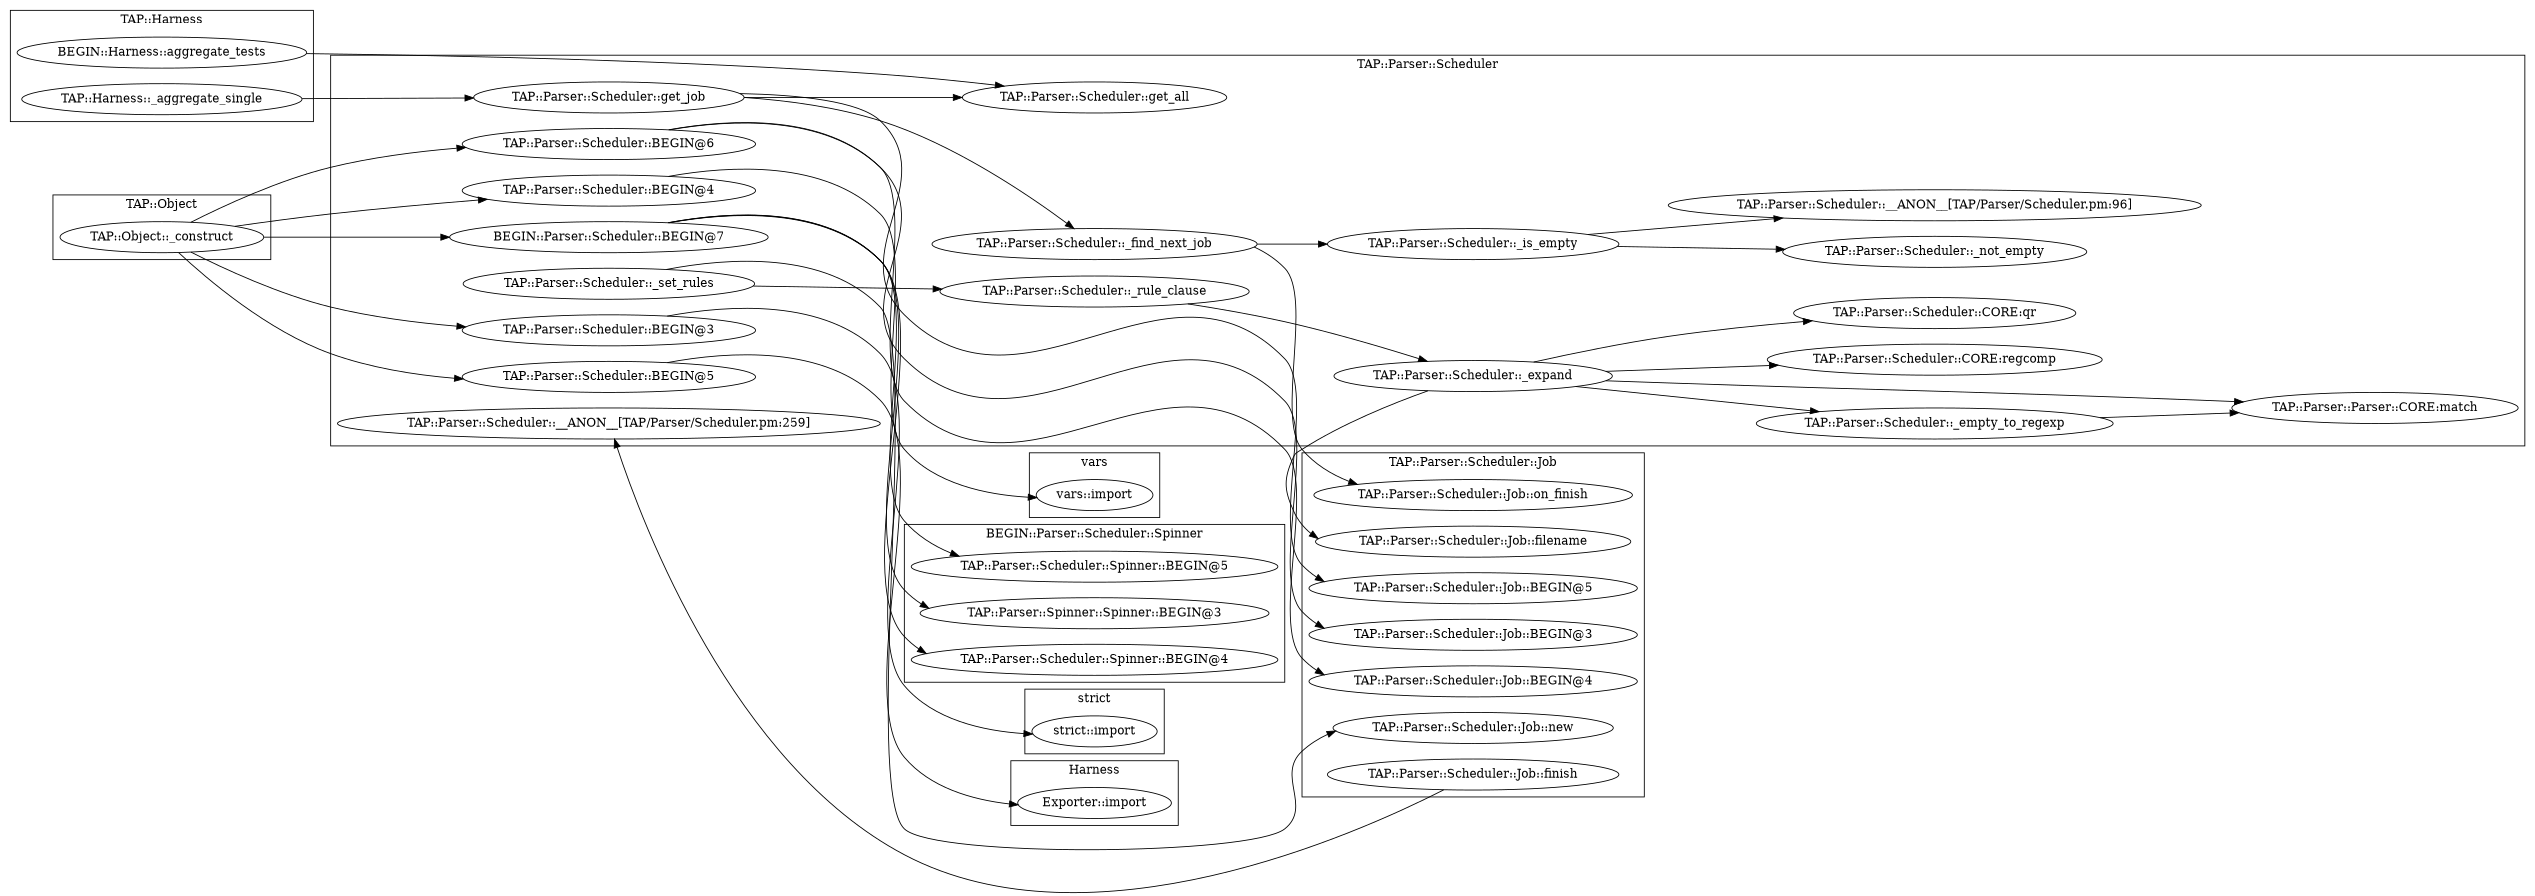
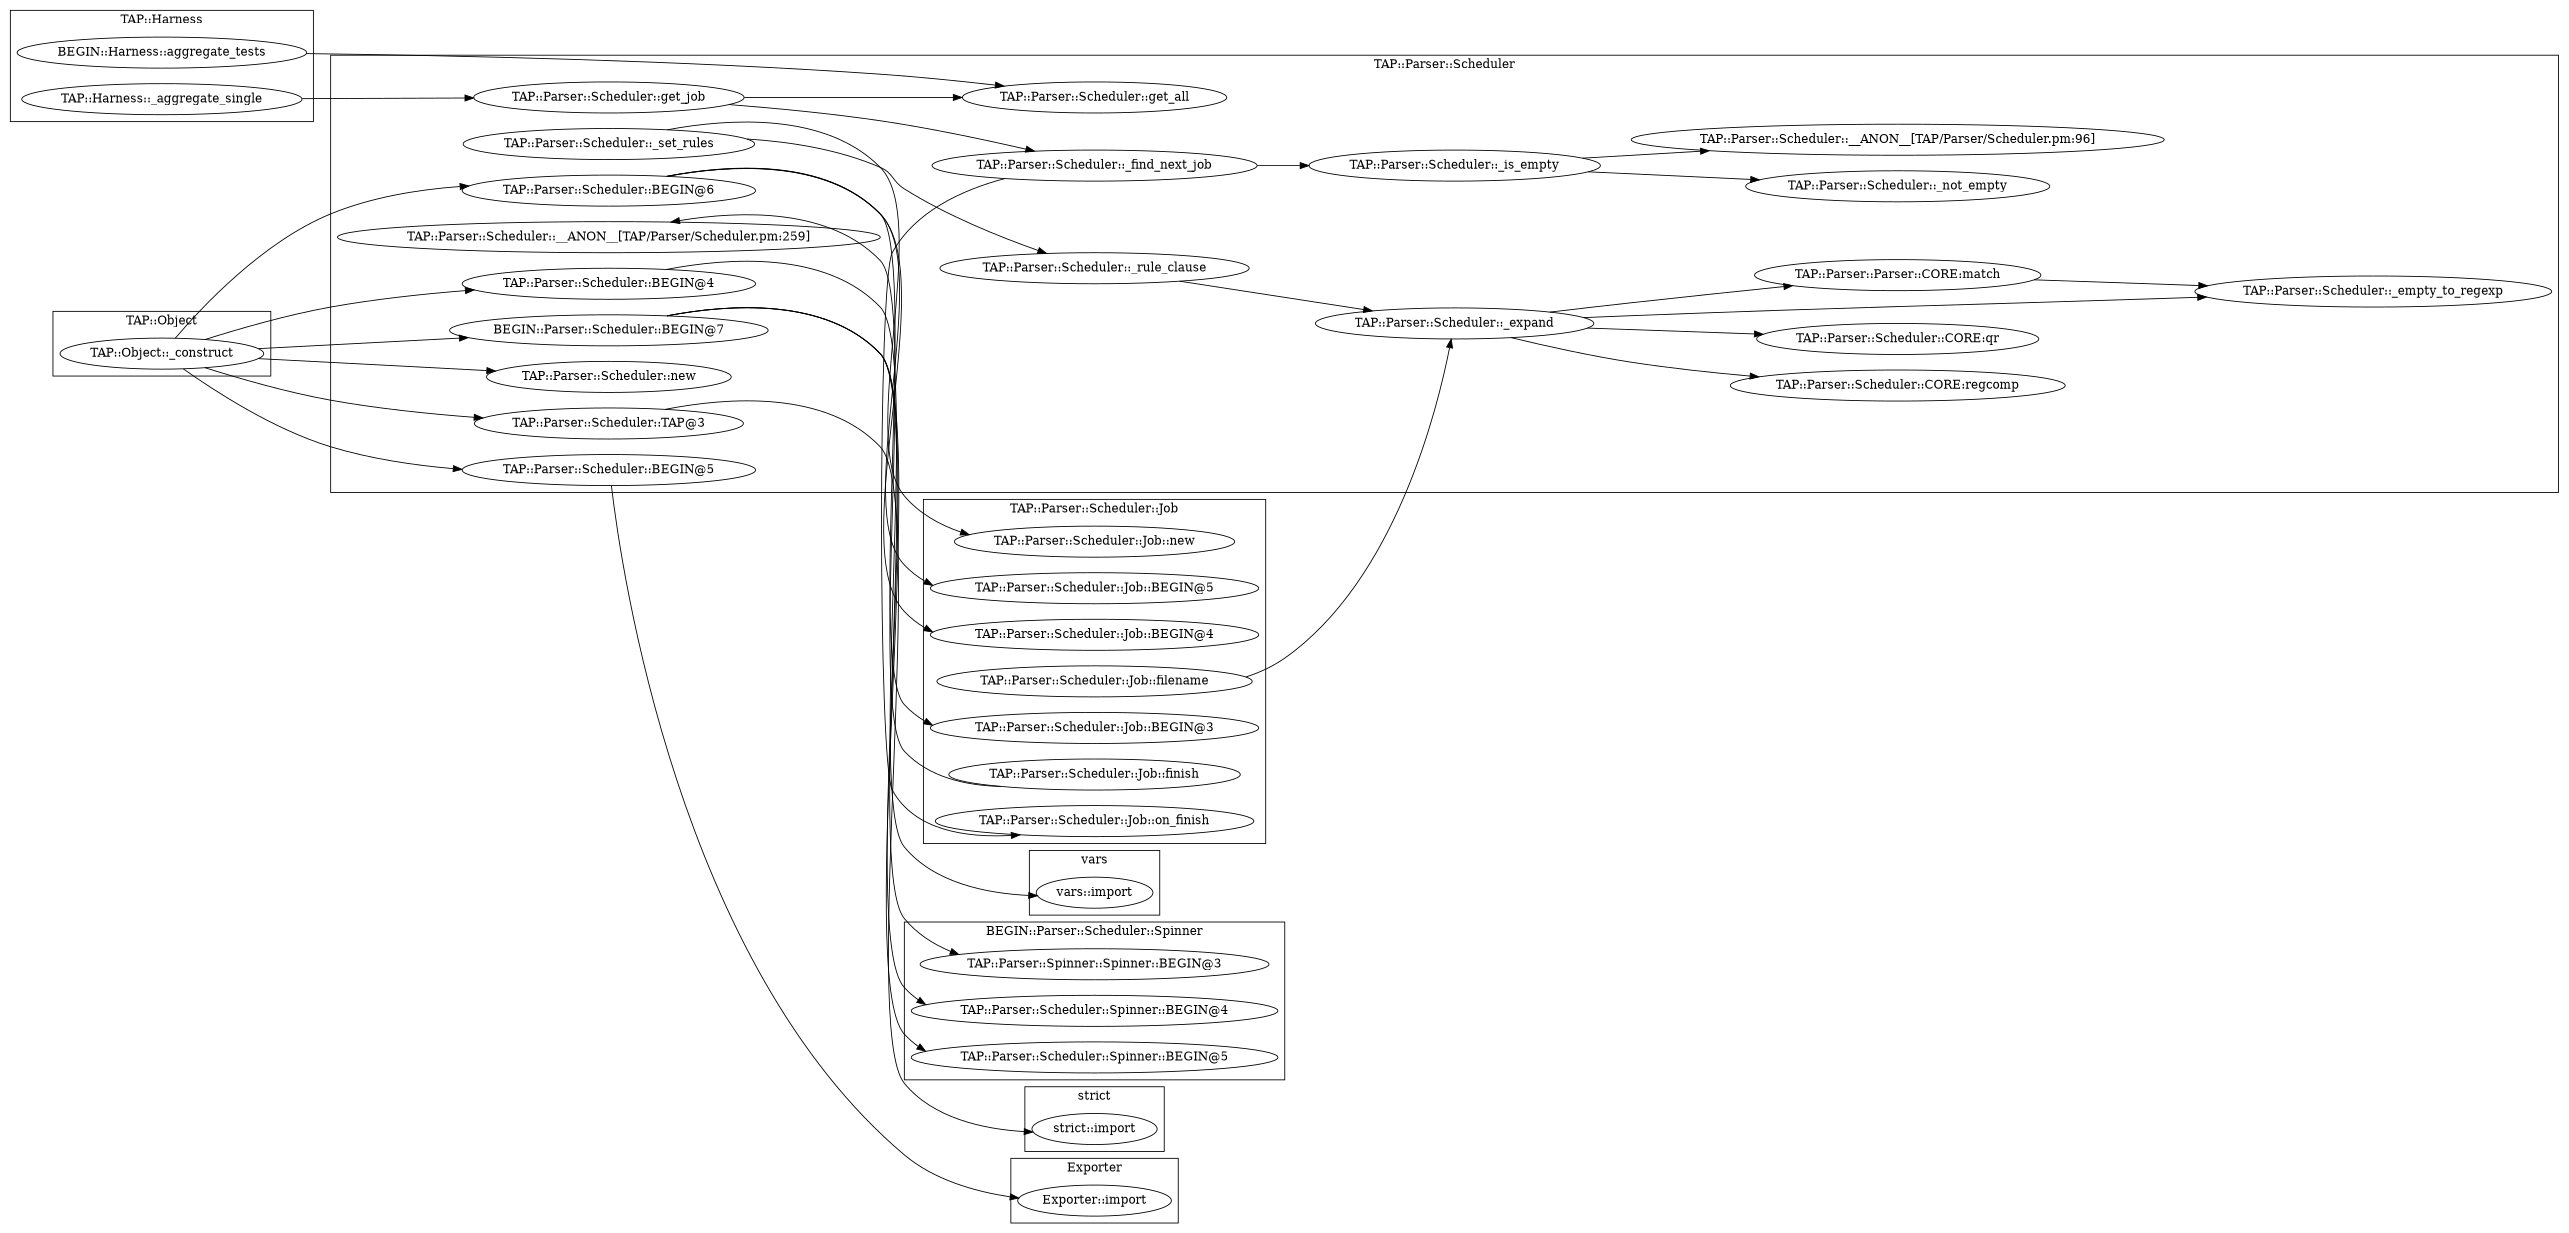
  digraph {
    rankdir=LR
    "TAP::Parser::Scheduler::get_job"
    "TAP::Parser::Scheduler::_not_empty"
    "TAP::Parser::Scheduler::_is_empty"
    n4 [label="TAP::Parser::Scheduler::_empty_to_regexp"]
    "TAP::Parser::Scheduler::get_all"
    "TAP::Parser::Scheduler::__ANON__[TAP/Parser/Scheduler.pm:96]"
    "TAP::Parser::Scheduler::BEGIN@6"
    "TAP::Parser::Scheduler::BEGIN@4"
+   "TAP::Parser::Scheduler::new"
    n10 [label="TAP::Parser::Parser::CORE:match"]
    "TAP::Parser::Scheduler::_find_next_job"
    "TAP::Parser::Scheduler::_expand"
    n13 [label="BEGIN::Parser::Scheduler::BEGIN@7"]
-   "TAP::Parser::Scheduler::BEGIN@3"
+   "TAP::Parser::Scheduler::BEGIN@3" [label="TAP::Parser::Scheduler::TAP@3"]
    "TAP::Parser::Scheduler::_rule_clause"
    "TAP::Parser::Scheduler::CORE:regcomp"
    "TAP::Parser::Scheduler::BEGIN@5"
    "TAP::Parser::Scheduler::CORE:qr"
    "TAP::Parser::Scheduler::__ANON__[TAP/Parser/Scheduler.pm:259]"
    "TAP::Parser::Scheduler::_set_rules"
    "vars::import"
    "strict::import"
    "TAP::Object::_construct"
    "Exporter::import"
    n25 [label="TAP::Parser::Spinner::Spinner::BEGIN@3"]
    "TAP::Parser::Scheduler::Spinner::BEGIN@4"
    "TAP::Parser::Scheduler::Spinner::BEGIN@5"
    "TAP::Parser::Scheduler::Job::finish"
    "TAP::Parser::Scheduler::Job::BEGIN@5"
    "TAP::Parser::Scheduler::Job::new"
    "TAP::Parser::Scheduler::Job::filename"
    "TAP::Parser::Scheduler::Job::BEGIN@3"
    "TAP::Parser::Scheduler::Job::on_finish"
    "TAP::Parser::Scheduler::Job::BEGIN@4"
    n35 [label="BEGIN::Harness::aggregate_tests"]
    "TAP::Harness::_aggregate_single"
    subgraph cluster_1 {
      label="TAP::Parser::Scheduler"
      "TAP::Parser::Scheduler::get_job"
      "TAP::Parser::Scheduler::_not_empty"
      "TAP::Parser::Scheduler::_is_empty"
      n4
      "TAP::Parser::Scheduler::get_all"
      "TAP::Parser::Scheduler::__ANON__[TAP/Parser/Scheduler.pm:96]"
      "TAP::Parser::Scheduler::BEGIN@6"
      "TAP::Parser::Scheduler::BEGIN@4"
+     "TAP::Parser::Scheduler::new"
      n10
      "TAP::Parser::Scheduler::_find_next_job"
      "TAP::Parser::Scheduler::_expand"
      n13
      "TAP::Parser::Scheduler::BEGIN@3"
      "TAP::Parser::Scheduler::_rule_clause"
      "TAP::Parser::Scheduler::CORE:regcomp"
      "TAP::Parser::Scheduler::BEGIN@5"
      "TAP::Parser::Scheduler::CORE:qr"
      "TAP::Parser::Scheduler::__ANON__[TAP/Parser/Scheduler.pm:259]"
      "TAP::Parser::Scheduler::_set_rules"
    }
    subgraph cluster_2 {
      label=vars
      "vars::import"
    }
    subgraph cluster_3 {
      label="strict"
      "strict::import"
    }
    subgraph cluster_4 {
      label="TAP::Object"
      "TAP::Object::_construct"
    }
    subgraph cluster_5 {
-     label=Harness
+     label=Exporter
      "Exporter::import"
    }
    subgraph cluster_6 {
      label="BEGIN::Parser::Scheduler::Spinner"
      n25
      "TAP::Parser::Scheduler::Spinner::BEGIN@4"
      "TAP::Parser::Scheduler::Spinner::BEGIN@5"
    }
    subgraph cluster_7 {
      label="TAP::Parser::Scheduler::Job"
      "TAP::Parser::Scheduler::Job::finish"
      "TAP::Parser::Scheduler::Job::BEGIN@5"
      "TAP::Parser::Scheduler::Job::new"
      "TAP::Parser::Scheduler::Job::filename"
      "TAP::Parser::Scheduler::Job::BEGIN@3"
      "TAP::Parser::Scheduler::Job::on_finish"
      "TAP::Parser::Scheduler::Job::BEGIN@4"
    }
    subgraph cluster_8 {
      label="TAP::Harness"
      n35
      "TAP::Harness::_aggregate_single"
    }
    "TAP::Parser::Scheduler::get_job" -> "TAP::Parser::Scheduler::get_all"
    "TAP::Parser::Scheduler::get_job" -> "TAP::Parser::Scheduler::_find_next_job"
    "TAP::Parser::Scheduler::_is_empty" -> "TAP::Parser::Scheduler::_not_empty"
    "TAP::Parser::Scheduler::_is_empty" -> "TAP::Parser::Scheduler::__ANON__[TAP/Parser/Scheduler.pm:96]"
-   n4 -> n10
-   "TAP::Parser::Scheduler::get_job" -> "TAP::Parser::Scheduler::Job::BEGIN@5"
+   n10 -> n4
+   "TAP::Parser::Scheduler::BEGIN@6" -> "TAP::Parser::Scheduler::Job::BEGIN@5"
    "TAP::Parser::Scheduler::BEGIN@6" -> "TAP::Parser::Scheduler::Job::BEGIN@3"
    "TAP::Parser::Scheduler::BEGIN@6" -> "TAP::Parser::Scheduler::Job::BEGIN@4"
    "TAP::Parser::Scheduler::BEGIN@4" -> "vars::import"
    "TAP::Parser::Scheduler::_find_next_job" -> "TAP::Parser::Scheduler::_is_empty"
    "TAP::Parser::Scheduler::_find_next_job" -> "TAP::Parser::Scheduler::Job::on_finish"
    "TAP::Parser::Scheduler::_expand" -> n4
    "TAP::Parser::Scheduler::_expand" -> n10
    "TAP::Parser::Scheduler::_expand" -> "TAP::Parser::Scheduler::CORE:regcomp"
    "TAP::Parser::Scheduler::_expand" -> "TAP::Parser::Scheduler::CORE:qr"
-   "TAP::Parser::Scheduler::_expand" -> "TAP::Parser::Scheduler::Job::filename"
+   "TAP::Parser::Scheduler::Job::filename" -> "TAP::Parser::Scheduler::_expand"
    n13 -> n25
    n13 -> "TAP::Parser::Scheduler::Spinner::BEGIN@4"
    n13 -> "TAP::Parser::Scheduler::Spinner::BEGIN@5"
    "TAP::Parser::Scheduler::BEGIN@3" -> "strict::import"
    "TAP::Parser::Scheduler::_rule_clause" -> "TAP::Parser::Scheduler::_expand"
    "TAP::Parser::Scheduler::BEGIN@5" -> "Exporter::import"
    "TAP::Parser::Scheduler::_set_rules" -> "TAP::Parser::Scheduler::_rule_clause"
    "TAP::Parser::Scheduler::_set_rules" -> "TAP::Parser::Scheduler::Job::new"
    "TAP::Object::_construct" -> "TAP::Parser::Scheduler::BEGIN@6"
    "TAP::Object::_construct" -> "TAP::Parser::Scheduler::BEGIN@4"
+   "TAP::Object::_construct" -> "TAP::Parser::Scheduler::new"
    "TAP::Object::_construct" -> n13
    "TAP::Object::_construct" -> "TAP::Parser::Scheduler::BEGIN@3"
    "TAP::Object::_construct" -> "TAP::Parser::Scheduler::BEGIN@5"
    "TAP::Parser::Scheduler::Job::finish" -> "TAP::Parser::Scheduler::__ANON__[TAP/Parser/Scheduler.pm:259]"
    n35 -> "TAP::Parser::Scheduler::get_all"
    "TAP::Harness::_aggregate_single" -> "TAP::Parser::Scheduler::get_job"
  }
